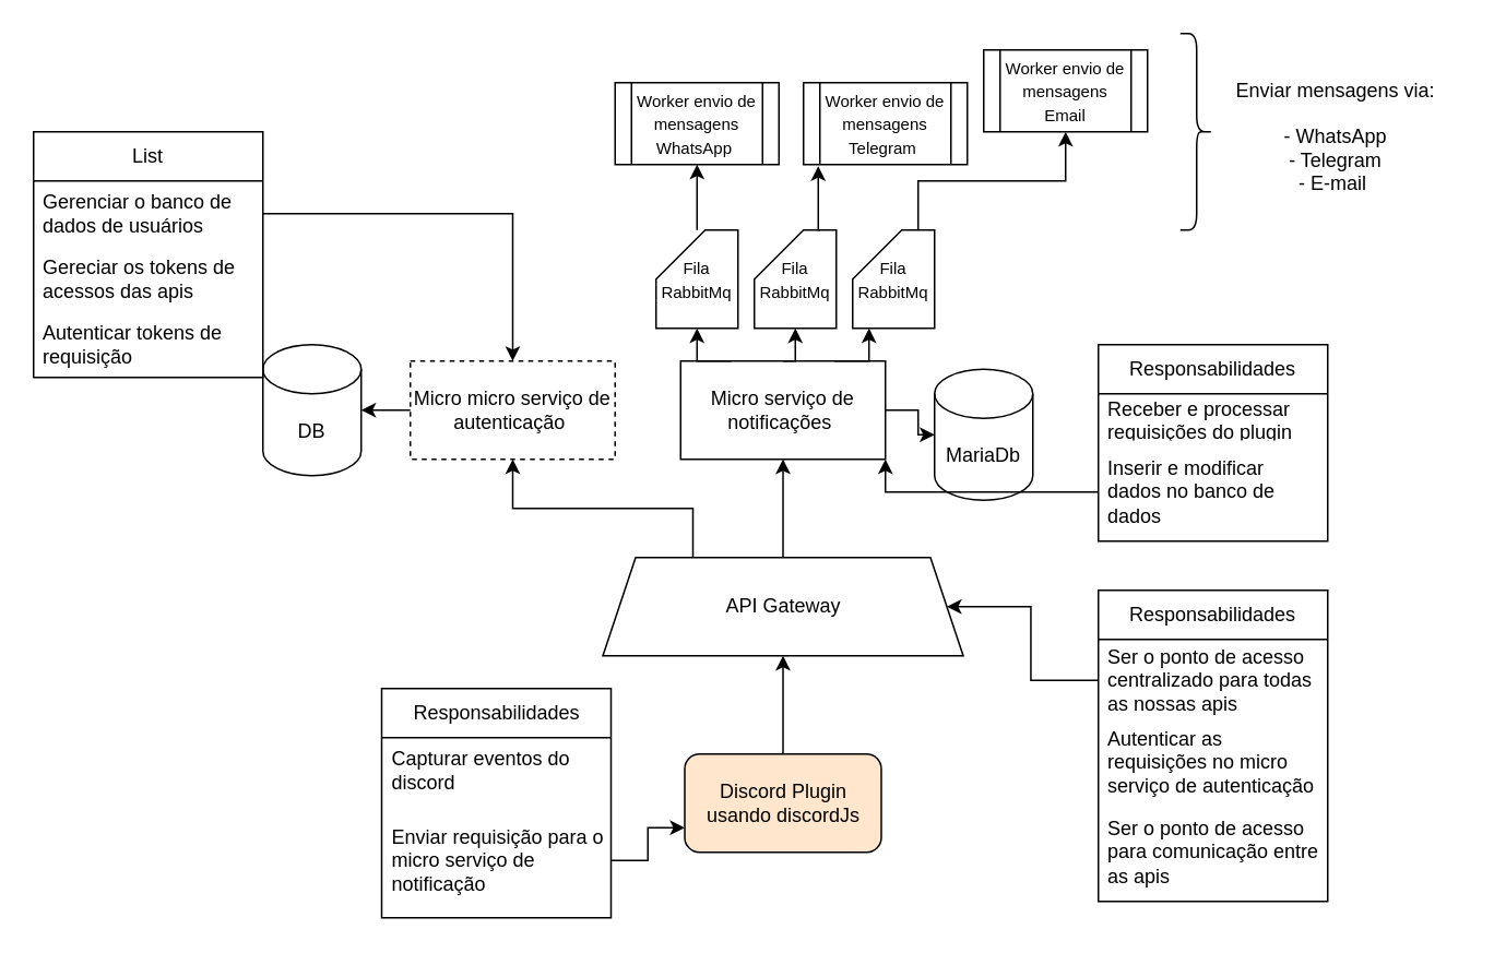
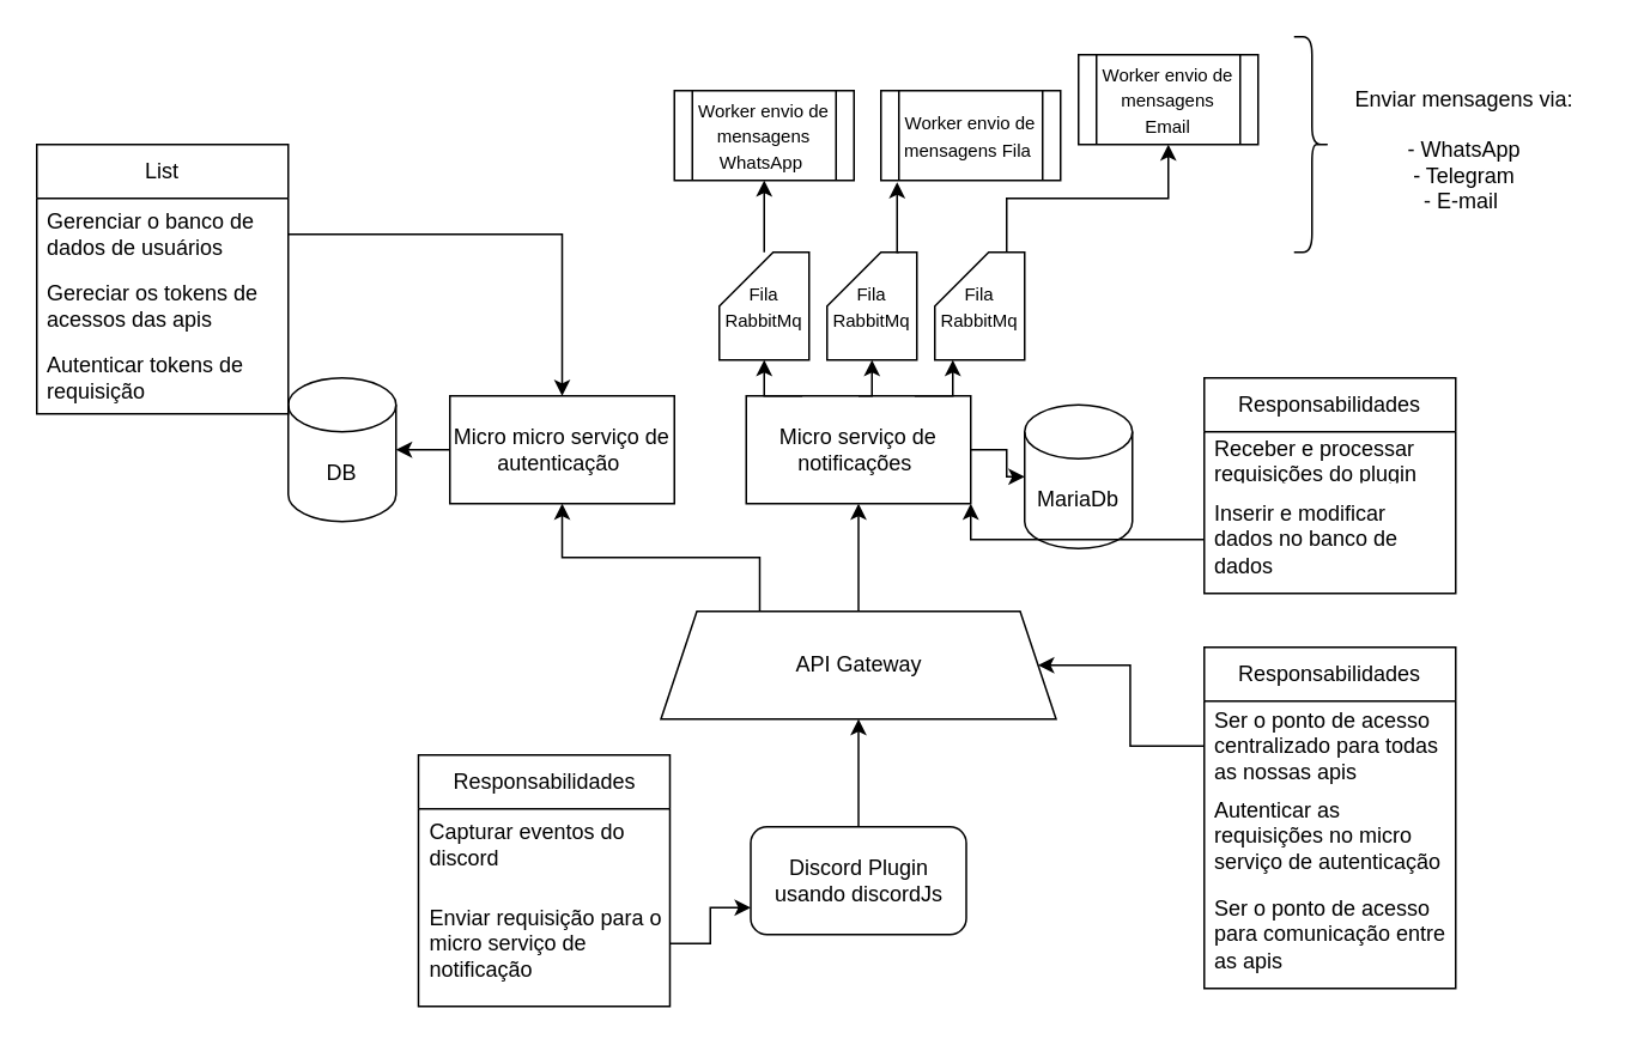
  <mxCell id="0" />
  <mxCell id="1" parent="0" />
  <mxCell id="2" style="edgeStyle=orthogonalEdgeStyle;rounded=0;orthogonalLoop=1;jettySize=auto;html=1;exitX=0.5;exitY=0;exitDx=0;exitDy=0;entryX=0.5;entryY=1;entryDx=0;entryDy=0;" edge="1" parent="1" source="3" target="30"><mxGeometry relative="1" as="geometry" /></mxCell>
- <mxCell id="3" value="Discord Plugin usando discordJs" style="rounded=1;whiteSpace=wrap;html=1;fillColor=#ffe6cc;" vertex="1" parent="1"><mxGeometry x="417.5" y="460" width="120" height="60" as="geometry" /></mxCell>
+ <mxCell id="3" value="Discord Plugin usando discordJs" style="rounded=1;whiteSpace=wrap;html=1;" vertex="1" parent="1"><mxGeometry x="417.5" y="460" width="120" height="60" as="geometry" /></mxCell>
  <mxCell id="4" style="edgeStyle=orthogonalEdgeStyle;rounded=0;orthogonalLoop=1;jettySize=auto;html=1;" edge="1" parent="1" source="5" target="6"><mxGeometry relative="1" as="geometry"><mxPoint x="600" y="250" as="targetPoint" /></mxGeometry></mxCell>
  <mxCell id="5" value="Micro serviço de notificações&amp;nbsp;" style="rounded=0;whiteSpace=wrap;html=1;" vertex="1" parent="1"><mxGeometry x="415" y="220" width="125" height="60" as="geometry" /></mxCell>
  <mxCell id="6" value="MariaDb" style="shape=cylinder3;whiteSpace=wrap;html=1;boundedLbl=1;backgroundOutline=1;size=15;" vertex="1" parent="1"><mxGeometry x="570" y="225" width="60" height="80" as="geometry" /></mxCell>
  <mxCell id="7" value="Responsabilidades" style="swimlane;fontStyle=0;childLayout=stackLayout;horizontal=1;startSize=30;horizontalStack=0;resizeParent=1;resizeParentMax=0;resizeLast=0;collapsible=1;marginBottom=0;whiteSpace=wrap;html=1;" vertex="1" parent="1"><mxGeometry x="232.5" y="420" width="140" height="140" as="geometry" /></mxCell>
  <mxCell id="8" value="Capturar eventos do discord" style="text;strokeColor=none;fillColor=none;align=left;verticalAlign=middle;spacingLeft=4;spacingRight=4;overflow=hidden;points=[[0,0.5],[1,0.5]];portConstraint=eastwest;rotatable=0;whiteSpace=wrap;html=1;" vertex="1" parent="7"><mxGeometry y="30" width="140" height="40" as="geometry" /></mxCell>
  <mxCell id="9" value="Enviar requisição para o micro serviço de notificação&amp;nbsp;" style="text;strokeColor=none;fillColor=none;align=left;verticalAlign=middle;spacingLeft=4;spacingRight=4;overflow=hidden;points=[[0,0.5],[1,0.5]];portConstraint=eastwest;rotatable=0;whiteSpace=wrap;html=1;" vertex="1" parent="7"><mxGeometry y="70" width="140" height="70" as="geometry" /></mxCell>
  <mxCell id="10" style="edgeStyle=orthogonalEdgeStyle;rounded=0;orthogonalLoop=1;jettySize=auto;html=1;exitX=1;exitY=0.5;exitDx=0;exitDy=0;entryX=0;entryY=0.75;entryDx=0;entryDy=0;" edge="1" parent="1" source="9" target="3"><mxGeometry relative="1" as="geometry" /></mxCell>
  <mxCell id="11" value="Responsabilidades" style="swimlane;fontStyle=0;childLayout=stackLayout;horizontal=1;startSize=30;horizontalStack=0;resizeParent=1;resizeParentMax=0;resizeLast=0;collapsible=1;marginBottom=0;whiteSpace=wrap;html=1;" vertex="1" parent="1"><mxGeometry x="670" y="210" width="140" height="120" as="geometry"><mxRectangle x="30" y="140" width="140" height="30" as="alternateBounds" /></mxGeometry></mxCell>
  <mxCell id="12" value="Receber e processar requisições do plugin" style="text;strokeColor=none;fillColor=none;align=left;verticalAlign=middle;spacingLeft=4;spacingRight=4;overflow=hidden;points=[[0,0.5],[1,0.5]];portConstraint=eastwest;rotatable=0;whiteSpace=wrap;html=1;" vertex="1" parent="11"><mxGeometry y="30" width="140" height="30" as="geometry" /></mxCell>
  <mxCell id="13" value="Inserir e modificar dados no banco de dados" style="text;strokeColor=none;fillColor=none;align=left;verticalAlign=middle;spacingLeft=4;spacingRight=4;overflow=hidden;points=[[0,0.5],[1,0.5]];portConstraint=eastwest;rotatable=0;whiteSpace=wrap;html=1;" vertex="1" parent="11"><mxGeometry y="60" width="140" height="60" as="geometry" /></mxCell>
  <mxCell id="14" style="edgeStyle=orthogonalEdgeStyle;rounded=0;orthogonalLoop=1;jettySize=auto;html=1;entryX=0.5;entryY=1;entryDx=0;entryDy=0;" edge="1" parent="1" source="15" target="22"><mxGeometry relative="1" as="geometry" /></mxCell>
  <mxCell id="15" value="&lt;font style=&quot;font-size: 10px;&quot;&gt;Fila RabbitMq&lt;/font&gt;" style="shape=card;whiteSpace=wrap;html=1;" vertex="1" parent="1"><mxGeometry x="400" y="140" width="50" height="60" as="geometry" /></mxCell>
  <mxCell id="16" style="edgeStyle=orthogonalEdgeStyle;rounded=0;orthogonalLoop=1;jettySize=auto;html=1;exitX=0.25;exitY=0;exitDx=0;exitDy=0;entryX=0.5;entryY=1;entryDx=0;entryDy=0;entryPerimeter=0;" edge="1" parent="1" source="5" target="15"><mxGeometry relative="1" as="geometry" /></mxCell>
  <mxCell id="17" value="&lt;font style=&quot;font-size: 10px;&quot;&gt;Fila RabbitMq&lt;/font&gt;" style="shape=card;whiteSpace=wrap;html=1;" vertex="1" parent="1"><mxGeometry x="460" y="140" width="50" height="60" as="geometry" /></mxCell>
  <mxCell id="18" style="edgeStyle=orthogonalEdgeStyle;rounded=0;orthogonalLoop=1;jettySize=auto;html=1;exitX=0.5;exitY=0;exitDx=0;exitDy=0;entryX=0.5;entryY=1;entryDx=0;entryDy=0;entryPerimeter=0;" edge="1" parent="1" source="5" target="17"><mxGeometry relative="1" as="geometry" /></mxCell>
  <mxCell id="19" style="edgeStyle=orthogonalEdgeStyle;rounded=0;orthogonalLoop=1;jettySize=auto;html=1;exitX=0;exitY=0;exitDx=40;exitDy=0;exitPerimeter=0;entryX=0.5;entryY=1;entryDx=0;entryDy=0;" edge="1" parent="1" source="20" target="25"><mxGeometry relative="1" as="geometry" /></mxCell>
  <mxCell id="20" value="&lt;font style=&quot;font-size: 10px;&quot;&gt;Fila RabbitMq&lt;/font&gt;" style="shape=card;whiteSpace=wrap;html=1;" vertex="1" parent="1"><mxGeometry x="520" y="140" width="50" height="60" as="geometry" /></mxCell>
  <mxCell id="21" style="edgeStyle=orthogonalEdgeStyle;rounded=0;orthogonalLoop=1;jettySize=auto;html=1;exitX=0.75;exitY=0;exitDx=0;exitDy=0;entryX=0.2;entryY=1;entryDx=0;entryDy=0;entryPerimeter=0;" edge="1" parent="1" source="5" target="20"><mxGeometry relative="1" as="geometry" /></mxCell>
  <mxCell id="22" value="&lt;font style=&quot;font-size: 10px;&quot;&gt;Worker envio de mensagens WhatsApp&amp;nbsp;&lt;/font&gt;" style="shape=process;whiteSpace=wrap;html=1;backgroundOutline=1;" vertex="1" parent="1"><mxGeometry x="375" y="50" width="100" height="50" as="geometry" /></mxCell>
- <mxCell id="23" value="&lt;font style=&quot;font-size: 10px;&quot;&gt;Worker envio de mensagens Telegram&amp;nbsp;&lt;/font&gt;" style="shape=process;whiteSpace=wrap;html=1;backgroundOutline=1;" vertex="1" parent="1"><mxGeometry x="490" y="50" width="100" height="50" as="geometry" /></mxCell>
+ <mxCell id="23" value="&lt;font style=&quot;font-size: 10px;&quot;&gt;Worker envio de mensagens Fila&amp;nbsp;&lt;/font&gt;" style="shape=process;whiteSpace=wrap;html=1;backgroundOutline=1;" vertex="1" parent="1"><mxGeometry x="490" y="50" width="100" height="50" as="geometry" /></mxCell>
  <mxCell id="24" style="edgeStyle=orthogonalEdgeStyle;rounded=0;orthogonalLoop=1;jettySize=auto;html=1;exitX=0;exitY=0;exitDx=40;exitDy=0;exitPerimeter=0;entryX=0.09;entryY=1.02;entryDx=0;entryDy=0;entryPerimeter=0;" edge="1" parent="1" source="17" target="23"><mxGeometry relative="1" as="geometry" /></mxCell>
  <mxCell id="25" value="&lt;font style=&quot;font-size: 10px;&quot;&gt;Worker envio de mensagens Email&lt;/font&gt;" style="shape=process;whiteSpace=wrap;html=1;backgroundOutline=1;" vertex="1" parent="1"><mxGeometry x="600" y="30" width="100" height="50" as="geometry" /></mxCell>
  <mxCell id="26" value="" style="shape=curlyBracket;whiteSpace=wrap;html=1;rounded=1;flipH=1;labelPosition=right;verticalLabelPosition=middle;align=left;verticalAlign=middle;" vertex="1" parent="1"><mxGeometry x="720" y="20" width="20" height="120" as="geometry" /></mxCell>
  <mxCell id="27" value="Enviar mensagens via:&lt;div&gt;&lt;br&gt;- WhatsApp&lt;/div&gt;&lt;div&gt;- Telegram&lt;br&gt;- E-mail&amp;nbsp;&lt;/div&gt;" style="text;html=1;align=center;verticalAlign=middle;whiteSpace=wrap;rounded=0;" vertex="1" parent="1"><mxGeometry x="740" y="50" width="150" height="65" as="geometry" /></mxCell>
  <mxCell id="28" style="edgeStyle=orthogonalEdgeStyle;rounded=0;orthogonalLoop=1;jettySize=auto;html=1;exitX=0.5;exitY=0;exitDx=0;exitDy=0;entryX=0.5;entryY=1;entryDx=0;entryDy=0;" edge="1" parent="1" source="30" target="5"><mxGeometry relative="1" as="geometry" /></mxCell>
  <mxCell id="29" style="edgeStyle=orthogonalEdgeStyle;rounded=0;orthogonalLoop=1;jettySize=auto;html=1;exitX=0.25;exitY=0;exitDx=0;exitDy=0;entryX=0.5;entryY=1;entryDx=0;entryDy=0;" edge="1" parent="1" source="30" target="32"><mxGeometry relative="1" as="geometry" /></mxCell>
  <mxCell id="30" value="API Gateway" style="shape=trapezoid;perimeter=trapezoidPerimeter;whiteSpace=wrap;html=1;fixedSize=1;" vertex="1" parent="1"><mxGeometry x="367.5" y="340" width="220" height="60" as="geometry" /></mxCell>
  <mxCell id="31" style="edgeStyle=orthogonalEdgeStyle;rounded=0;orthogonalLoop=1;jettySize=auto;html=1;exitX=0;exitY=0.5;exitDx=0;exitDy=0;entryX=1;entryY=1;entryDx=0;entryDy=0;" edge="1" parent="1" source="13" target="5"><mxGeometry relative="1" as="geometry" /></mxCell>
- <mxCell id="32" value="Micro micro serviço de autenticação&amp;nbsp;" style="rounded=0;whiteSpace=wrap;html=1;dashed=1;" vertex="1" parent="1"><mxGeometry x="250" y="220" width="125" height="60" as="geometry" /></mxCell>
+ <mxCell id="32" value="Micro micro serviço de autenticação&amp;nbsp;" style="rounded=0;whiteSpace=wrap;html=1;" vertex="1" parent="1"><mxGeometry x="250" y="220" width="125" height="60" as="geometry" /></mxCell>
  <mxCell id="33" value="DB" style="shape=cylinder3;whiteSpace=wrap;html=1;boundedLbl=1;backgroundOutline=1;size=15;" vertex="1" parent="1"><mxGeometry x="160" y="210" width="60" height="80" as="geometry" /></mxCell>
  <mxCell id="34" style="edgeStyle=orthogonalEdgeStyle;rounded=0;orthogonalLoop=1;jettySize=auto;html=1;exitX=0;exitY=0.5;exitDx=0;exitDy=0;entryX=1;entryY=0.5;entryDx=0;entryDy=0;entryPerimeter=0;" edge="1" parent="1" source="32" target="33"><mxGeometry relative="1" as="geometry" /></mxCell>
  <mxCell id="35" value="Responsabilidades" style="swimlane;fontStyle=0;childLayout=stackLayout;horizontal=1;startSize=30;horizontalStack=0;resizeParent=1;resizeParentMax=0;resizeLast=0;collapsible=1;marginBottom=0;whiteSpace=wrap;html=1;" vertex="1" parent="1"><mxGeometry x="670" y="360" width="140" height="190" as="geometry" /></mxCell>
  <mxCell id="36" value="Ser o ponto de acesso centralizado para todas as nossas apis" style="text;strokeColor=none;fillColor=none;align=left;verticalAlign=middle;spacingLeft=4;spacingRight=4;overflow=hidden;points=[[0,0.5],[1,0.5]];portConstraint=eastwest;rotatable=0;whiteSpace=wrap;html=1;" vertex="1" parent="35"><mxGeometry y="30" width="140" height="50" as="geometry" /></mxCell>
  <mxCell id="37" value="Autenticar as requisições no micro serviço de autenticação&amp;nbsp;" style="text;strokeColor=none;fillColor=none;align=left;verticalAlign=middle;spacingLeft=4;spacingRight=4;overflow=hidden;points=[[0,0.5],[1,0.5]];portConstraint=eastwest;rotatable=0;whiteSpace=wrap;html=1;" vertex="1" parent="35"><mxGeometry y="80" width="140" height="50" as="geometry" /></mxCell>
  <mxCell id="38" value="Ser o ponto de acesso para comunicação entre as apis" style="text;strokeColor=none;fillColor=none;align=left;verticalAlign=middle;spacingLeft=4;spacingRight=4;overflow=hidden;points=[[0,0.5],[1,0.5]];portConstraint=eastwest;rotatable=0;whiteSpace=wrap;html=1;" vertex="1" parent="35"><mxGeometry y="130" width="140" height="60" as="geometry" /></mxCell>
  <mxCell id="39" style="edgeStyle=orthogonalEdgeStyle;rounded=0;orthogonalLoop=1;jettySize=auto;html=1;exitX=0;exitY=0.5;exitDx=0;exitDy=0;entryX=1;entryY=0.5;entryDx=0;entryDy=0;" edge="1" parent="1" source="36" target="30"><mxGeometry relative="1" as="geometry" /></mxCell>
  <mxCell id="40" value="List" style="swimlane;fontStyle=0;childLayout=stackLayout;horizontal=1;startSize=30;horizontalStack=0;resizeParent=1;resizeParentMax=0;resizeLast=0;collapsible=1;marginBottom=0;whiteSpace=wrap;html=1;" vertex="1" parent="1"><mxGeometry x="20" y="80" width="140" height="150" as="geometry" /></mxCell>
  <mxCell id="41" value="Gerenciar o banco de dados de usuários&amp;nbsp;" style="text;strokeColor=none;fillColor=none;align=left;verticalAlign=middle;spacingLeft=4;spacingRight=4;overflow=hidden;points=[[0,0.5],[1,0.5]];portConstraint=eastwest;rotatable=0;whiteSpace=wrap;html=1;" vertex="1" parent="40"><mxGeometry y="30" width="140" height="40" as="geometry" /></mxCell>
  <mxCell id="42" value="Gereciar os tokens de acessos das apis" style="text;strokeColor=none;fillColor=none;align=left;verticalAlign=middle;spacingLeft=4;spacingRight=4;overflow=hidden;points=[[0,0.5],[1,0.5]];portConstraint=eastwest;rotatable=0;whiteSpace=wrap;html=1;" vertex="1" parent="40"><mxGeometry y="70" width="140" height="40" as="geometry" /></mxCell>
  <mxCell id="43" value="Autenticar tokens de requisição&amp;nbsp;" style="text;strokeColor=none;fillColor=none;align=left;verticalAlign=middle;spacingLeft=4;spacingRight=4;overflow=hidden;points=[[0,0.5],[1,0.5]];portConstraint=eastwest;rotatable=0;whiteSpace=wrap;html=1;" vertex="1" parent="40"><mxGeometry y="110" width="140" height="40" as="geometry" /></mxCell>
  <mxCell id="44" style="edgeStyle=orthogonalEdgeStyle;rounded=0;orthogonalLoop=1;jettySize=auto;html=1;exitX=1;exitY=0.5;exitDx=0;exitDy=0;" edge="1" parent="1" source="41" target="32"><mxGeometry relative="1" as="geometry" /></mxCell>
